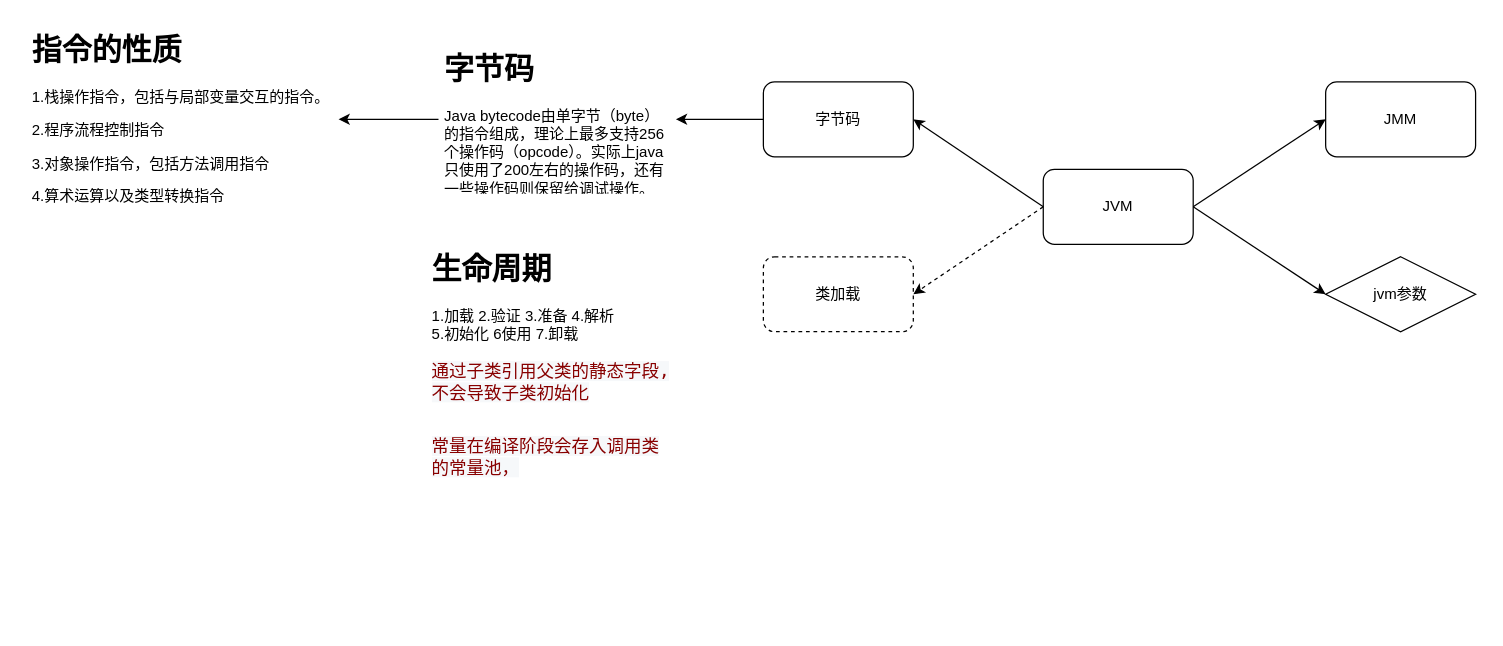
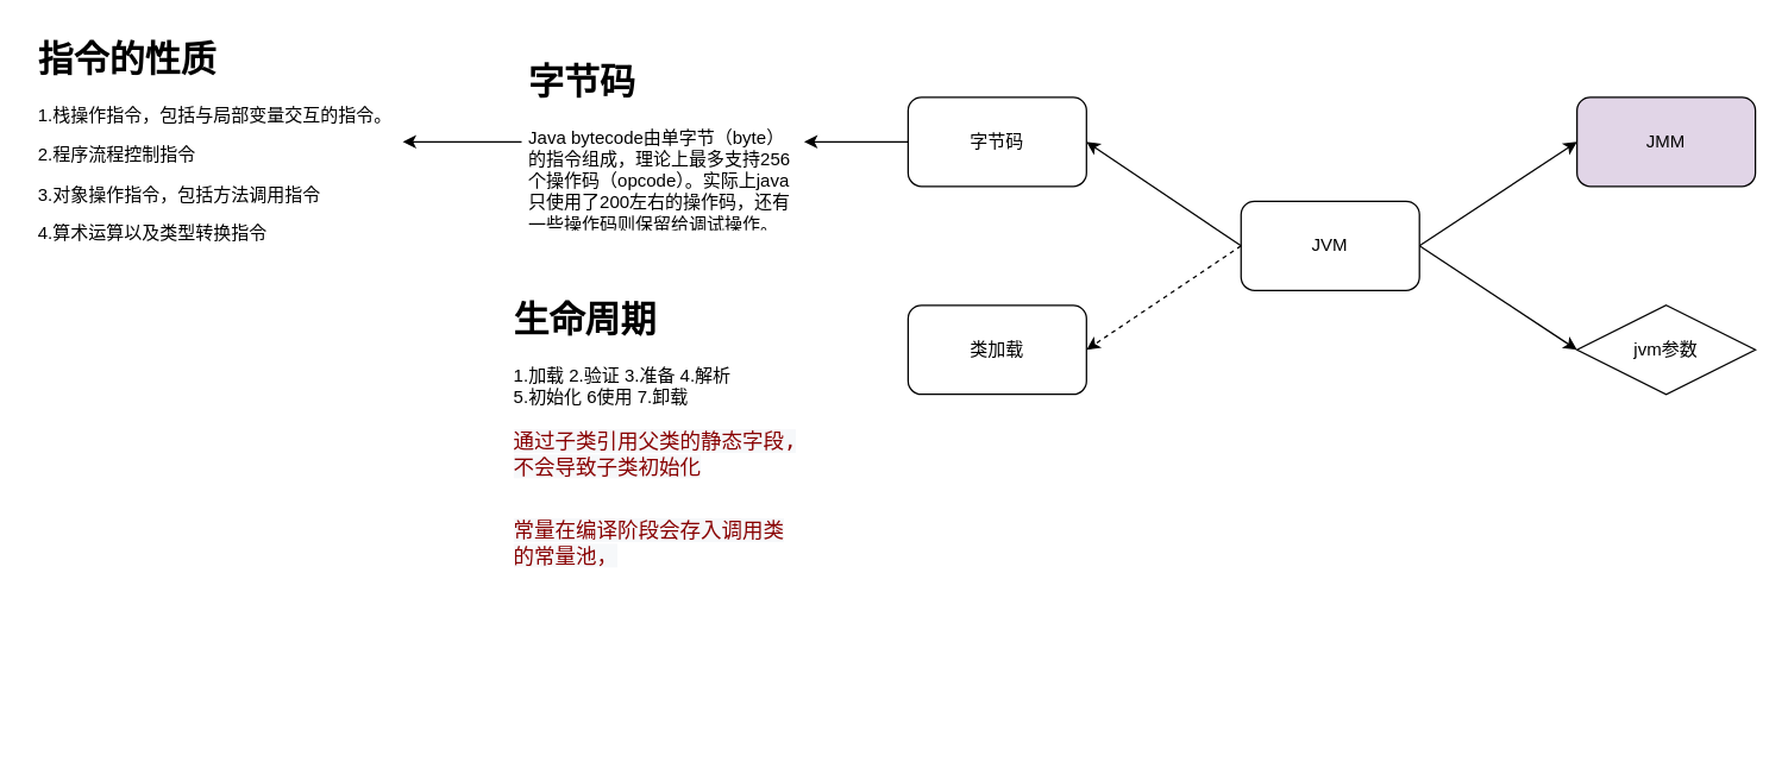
  <mxCell id="0" />
  <mxCell id="1" parent="0" />
  <mxCell id="2" value="JVM" style="rounded=1;whiteSpace=wrap;html=1;" vertex="1" parent="1"><mxGeometry x="834" y="135" width="120" height="60" as="geometry" /></mxCell>
  <mxCell id="3" style="edgeStyle=orthogonalEdgeStyle;rounded=0;orthogonalLoop=1;jettySize=auto;html=1;" edge="1" parent="1" source="4" target="13"><mxGeometry relative="1" as="geometry" /></mxCell>
  <mxCell id="4" value="字节码" style="rounded=1;whiteSpace=wrap;html=1;" vertex="1" parent="1"><mxGeometry x="610" y="65" width="120" height="60" as="geometry" /></mxCell>
- <mxCell id="5" value="类加载" style="rounded=1;whiteSpace=wrap;html=1;dashed=1;" vertex="1" parent="1"><mxGeometry x="610" y="205" width="120" height="60" as="geometry" /></mxCell>
+ <mxCell id="5" value="类加载" style="rounded=1;whiteSpace=wrap;html=1;" vertex="1" parent="1"><mxGeometry x="610" y="205" width="120" height="60" as="geometry" /></mxCell>
  <mxCell id="6" value="" style="endArrow=classic;html=1;entryX=1;entryY=0.5;entryDx=0;entryDy=0;exitX=0;exitY=0.5;exitDx=0;exitDy=0;" edge="1" parent="1" source="2" target="4"><mxGeometry width="50" height="50" relative="1" as="geometry"><mxPoint x="960" y="265" as="sourcePoint" /><mxPoint x="1010" y="215" as="targetPoint" /></mxGeometry></mxCell>
  <mxCell id="7" value="" style="endArrow=classic;html=1;entryX=1;entryY=0.5;entryDx=0;entryDy=0;exitX=0;exitY=0.5;exitDx=0;exitDy=0;dashed=1;" edge="1" parent="1" source="2" target="5"><mxGeometry width="50" height="50" relative="1" as="geometry"><mxPoint x="960" y="265" as="sourcePoint" /><mxPoint x="1010" y="215" as="targetPoint" /></mxGeometry></mxCell>
- <mxCell id="8" value="JMM" style="rounded=1;whiteSpace=wrap;html=1;" vertex="1" parent="1"><mxGeometry x="1060" y="65" width="120" height="60" as="geometry" /></mxCell>
+ <mxCell id="8" value="JMM" style="rounded=1;whiteSpace=wrap;html=1;fillColor=#e1d5e7;" vertex="1" parent="1"><mxGeometry x="1060" y="65" width="120" height="60" as="geometry" /></mxCell>
  <mxCell id="9" value="" style="endArrow=classic;html=1;entryX=0;entryY=0.5;entryDx=0;entryDy=0;" edge="1" parent="1" target="8"><mxGeometry width="50" height="50" relative="1" as="geometry"><mxPoint x="954" y="165" as="sourcePoint" /><mxPoint x="1004" y="115" as="targetPoint" /></mxGeometry></mxCell>
  <mxCell id="10" value="jvm参数" style="rhombus;whiteSpace=wrap;html=1;" vertex="1" parent="1"><mxGeometry x="1060" y="205" width="120" height="60" as="geometry" /></mxCell>
  <mxCell id="11" value="" style="endArrow=classic;html=1;entryX=0;entryY=0.5;entryDx=0;entryDy=0;exitX=1;exitY=0.5;exitDx=0;exitDy=0;" edge="1" parent="1" source="2" target="10"><mxGeometry width="50" height="50" relative="1" as="geometry"><mxPoint x="960" y="265" as="sourcePoint" /><mxPoint x="1010" y="215" as="targetPoint" /></mxGeometry></mxCell>
  <mxCell id="12" style="edgeStyle=orthogonalEdgeStyle;rounded=0;orthogonalLoop=1;jettySize=auto;html=1;" edge="1" parent="1" source="13" target="14"><mxGeometry relative="1" as="geometry" /></mxCell>
  <mxCell id="13" value="&lt;h1&gt;字节码&lt;/h1&gt;&lt;p&gt;Java bytecode由单字节（byte）的指令组成，理论上最多支持256个操作码（opcode）。实际上java只使用了200左右的操作码，还有一些操作码则保留给调试操作。&lt;/p&gt;" style="text;html=1;strokeColor=none;fillColor=none;spacing=5;spacingTop=-20;whiteSpace=wrap;overflow=hidden;rounded=0;" vertex="1" parent="1"><mxGeometry x="350" y="35" width="190" height="120" as="geometry" /></mxCell>
  <mxCell id="14" value="&lt;h1&gt;指令的性质&lt;/h1&gt;&lt;p&gt;1.栈操作指令，包括与局部变量交互的指令。&lt;/p&gt;&lt;p&gt;2.程序流程控制指令&lt;/p&gt;&lt;p&gt;3.对象操作指令，包括方法调用指令&lt;/p&gt;&lt;p&gt;4.算术运算以及类型转换指令&lt;/p&gt;" style="text;html=1;strokeColor=none;fillColor=none;spacing=5;spacingTop=-20;whiteSpace=wrap;overflow=hidden;rounded=0;" vertex="1" parent="1"><mxGeometry x="20" y="20" width="250" height="150" as="geometry" /></mxCell>
  <mxCell id="15" value="&lt;h1&gt;生命周期&lt;/h1&gt;&lt;p&gt;1.加载 2.验证 3.准备 4.解析&lt;br&gt;5.初始化 6使用 7.卸载&lt;br&gt;&lt;br&gt;&lt;span style=&quot;color: rgb(136 , 0 , 0) ; font-family: &amp;#34;source code pro&amp;#34; , &amp;#34;dejavu sans mono&amp;#34; , &amp;#34;ubuntu mono&amp;#34; , &amp;#34;anonymous pro&amp;#34; , &amp;#34;droid sans mono&amp;#34; , &amp;#34;menlo&amp;#34; , &amp;#34;monaco&amp;#34; , &amp;#34;consolas&amp;#34; , &amp;#34;inconsolata&amp;#34; , &amp;#34;courier&amp;#34; , monospace , &amp;#34;pingfang sc&amp;#34; , &amp;#34;microsoft yahei&amp;#34; , sans-serif ; font-size: 14px ; background-color: rgb(246 , 248 , 250)&quot;&gt;通过子类引用父类的静态字段,不会导致子类初始化&lt;br&gt;&lt;/span&gt;&lt;br&gt;&lt;/p&gt;&lt;p&gt;&lt;span style=&quot;color: rgb(136 , 0 , 0) ; font-family: &amp;#34;source code pro&amp;#34; , &amp;#34;dejavu sans mono&amp;#34; , &amp;#34;ubuntu mono&amp;#34; , &amp;#34;anonymous pro&amp;#34; , &amp;#34;droid sans mono&amp;#34; , &amp;#34;menlo&amp;#34; , &amp;#34;monaco&amp;#34; , &amp;#34;consolas&amp;#34; , &amp;#34;inconsolata&amp;#34; , &amp;#34;courier&amp;#34; , monospace , &amp;#34;pingfang sc&amp;#34; , &amp;#34;microsoft yahei&amp;#34; , sans-serif ; font-size: 14px ; background-color: rgb(246 , 248 , 250)&quot;&gt;常量在编译阶段会存入调用类的常量池，&lt;/span&gt;&lt;br&gt;&lt;/p&gt;" style="text;html=1;strokeColor=none;fillColor=none;spacing=5;spacingTop=-20;whiteSpace=wrap;overflow=hidden;rounded=0;" vertex="1" parent="1"><mxGeometry x="340" y="195" width="200" height="300" as="geometry" /></mxCell>
